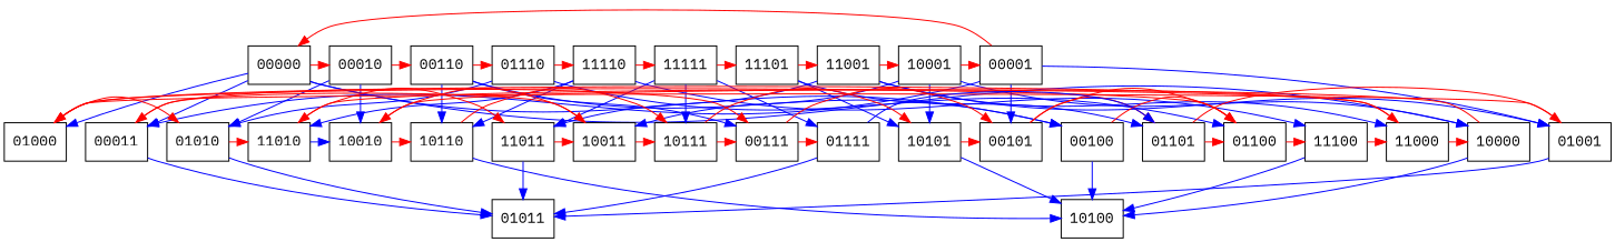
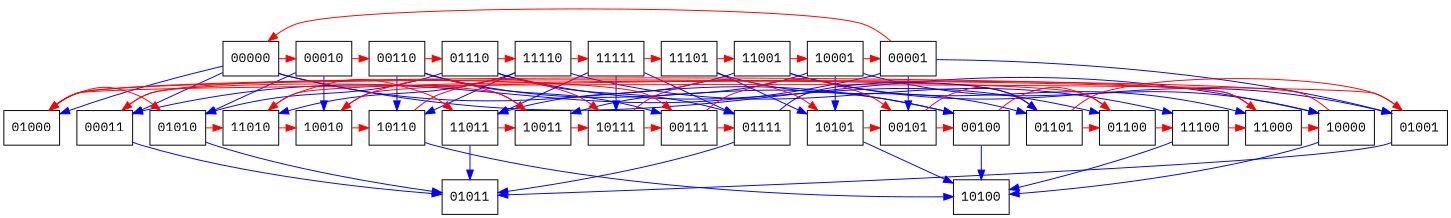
  digraph {
    fontname="IBM Plex Mono"
    node [fontname="IBM Plex Mono" shape=box]
    edge [color=blue fontname="IBM Plex Mono"]
    00000
    00001
    00010
    00110
    01110
    10001
    11001
    11101
    11110
    11111
    00011
    00100
    00101
    00111
    01000
    01001
    01010
    01100
    01101
    01111
    10000
    10010
    10011
    10101
    10110
    10111
    11000
    11010
    11011
    11100
    01011
    10100
    subgraph sub_1 {
      rank=same
      00000
      00001
      00010
      00110
      01110
      10001
      11001
      11101
      11110
      11111
    }
    subgraph sub_2 {
      rank=same
      00011
      00100
      00101
      00111
      01000
      01001
      01010
      01100
      01101
      01111
      10000
      10010
      10011
      10101
      10110
      10111
      11000
      11010
      11011
      11100
    }
    subgraph sub_3 {
      rank=same
      01011
      10100
    }
    00000 -> 00010 [color=red]
    00000 -> 00011
    00000 -> 00100
    00000 -> 01000
    00000 -> 10000
    00001 -> 00000 [color=red]
    00001 -> 00011
    00001 -> 00101
    00001 -> 01001
    00010 -> 00110 [color=red]
    00010 -> 01010
    00010 -> 10010
    00110 -> 01110 [color=red]
    00110 -> 00100
    00110 -> 00111
    00110 -> 10110
    01110 -> 11110 [color=red]
    01110 -> 01010
    01110 -> 01100
+   01110 -> 01111
    10001 -> 00001 [color=red]
    10001 -> 10000
    10001 -> 10011
    10001 -> 10101
    11001 -> 10001 [color=red]
    11001 -> 01001
    11001 -> 11000
    11001 -> 11011
    11101 -> 11001 [color=red]
    11101 -> 01101
    11101 -> 10101
    11110 -> 11111 [color=red]
    11110 -> 10110
    11110 -> 11010
    11110 -> 11100
    11111 -> 11101 [color=red]
    11111 -> 01111
    11111 -> 10111
    11111 -> 11011
    00011 -> 00111 [color=red]
    00011 -> 01011
    00100 -> 01100 [color=red]
    00100 -> 10100
-   00101 -> 01100 [color=red]
+   00101 -> 00100 [color=red]
    00101 -> 01101 [color=red]
    00111 -> 00101 [color=red]
    00111 -> 01111 [color=red]
    01000 -> 01010 [color=red]
    01000 -> 11000 [color=red]
    01001 -> 01000 [color=red]
    01001 -> 01011
    01010 -> 11010 [color=red]
    01010 -> 01011
    01100 -> 01000 [color=red]
    01100 -> 11100 [color=red]
    01101 -> 01001 [color=red]
    01101 -> 01100 [color=red]
    01111 -> 01101
    01111 -> 01011
    10000 -> 10010 [color=red]
    10000 -> 10100
    10010 -> 10011 [color=red]
    10010 -> 10110 [color=red]
    10011 -> 00011 [color=red]
    10011 -> 10111 [color=red]
    10101 -> 00101 [color=red]
    10101 -> 10100
    10110 -> 10111 [color=red]
    10110 -> 10100
    10111 -> 00111 [color=red]
    10111 -> 10101 [color=red]
    11000 -> 10000 [color=red]
    11000 -> 11010 [color=red]
-   11010 -> 10010
+   11010 -> 10010 [color=red]
    11010 -> 11011 [color=red]
    11011 -> 10011 [color=red]
    11011 -> 01011
    11100 -> 11000 [color=red]
    11100 -> 10100
  }
